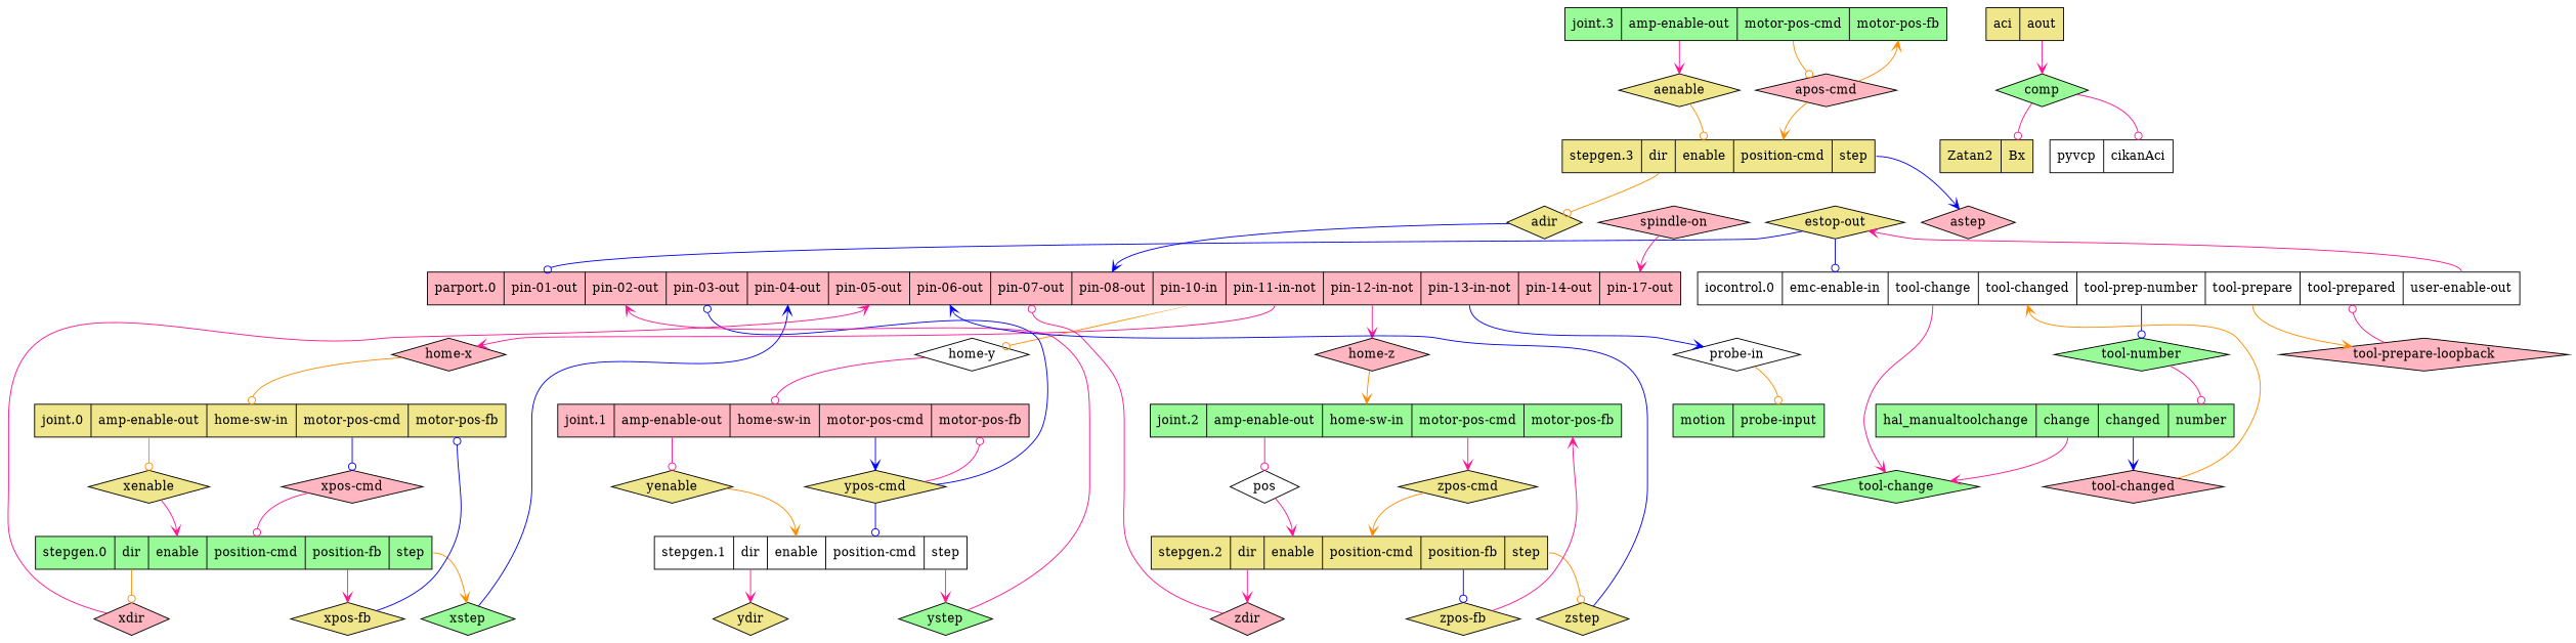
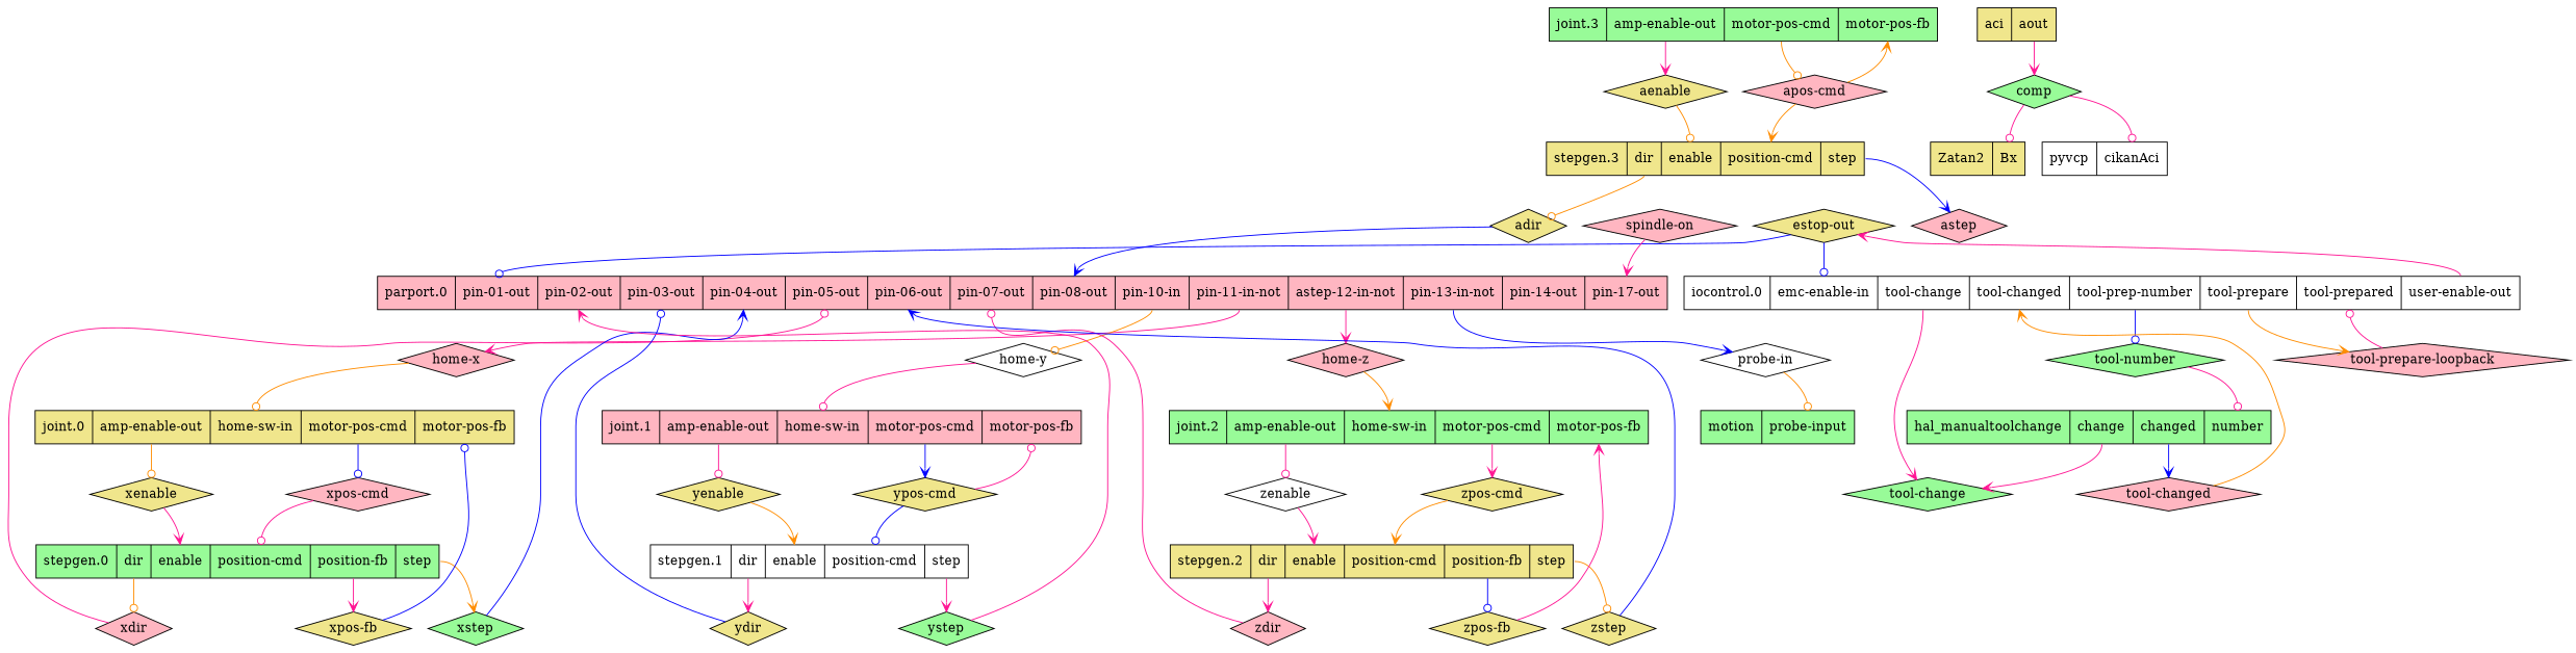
  digraph {
    node [fillcolor=khaki shape=diamond style=filled]
    edge [arrowhead=vee color=deeppink dir=forward weight=1]
    n1 [label=adir]
-   n2 [fillcolor=lightpink label="<parport_0>parport.0|<pin_01_out>pin-01-out|<pin_02_out>pin-02-out|<pin_03_out>pin-03-out|<pin_04_out>pin-04-out|<pin_05_out>pin-05-out|<pin_06_out>pin-06-out|<pin_07_out>pin-07-out|<pin_08_out>pin-08-out|<pin_10_in>pin-10-in|<pin_11_in_not>pin-11-in-not|<pin_12_in_not>pin-12-in-not|<pin_13_in_not>pin-13-in-not|<pin_14_out>pin-14-out|<pin_17_out>pin-17-out" shape=record]
+   n2 [fillcolor=lightpink label="<parport_0>parport.0|<pin_01_out>pin-01-out|<pin_02_out>pin-02-out|<pin_03_out>pin-03-out|<pin_04_out>pin-04-out|<pin_05_out>pin-05-out|<pin_06_out>pin-06-out|<pin_07_out>pin-07-out|<pin_08_out>pin-08-out|<pin_10_in>pin-10-in|<pin_11_in_not>pin-11-in-not|<pin_12_in_not>astep-12-in-not|<pin_13_in_not>pin-13-in-not|<pin_14_out>pin-14-out|<pin_17_out>pin-17-out" shape=record]
    n3 [fillcolor=lightpink label="home-x"]
    n4 [fillcolor=white label="home-y"]
    n5 [fillcolor=lightpink label="home-z"]
    n6 [fillcolor=white label="probe-in"]
    n7 [label=aenable]
    n8 [label="<stepgen_3>stepgen.3|<dir>dir|<enable>enable|<position_cmd>position-cmd|<step>step" shape=record]
    n9 [fillcolor=lightpink label=astep]
    n10 [fillcolor=lightpink label="apos-cmd"]
    n11 [fillcolor=palegreen label="<joint_3>joint.3|<amp_enable_out>amp-enable-out|<motor_pos_cmd>motor-pos-cmd|<motor_pos_fb>motor-pos-fb" shape=record]
    n12 [fillcolor=palegreen label=comp]
    n13 [label="<Zatan2>Zatan2|<Bx>Bx" shape=record]
    n14 [fillcolor=white label="<pyvcp>pyvcp|<cikanAci>cikanAci" shape=record]
    n15 [label="estop-out"]
    n16 [fillcolor=white label="<iocontrol_0>iocontrol.0|<emc_enable_in>emc-enable-in|<tool_change>tool-change|<tool_changed>tool-changed|<tool_prep_number>tool-prep-number|<tool_prepare>tool-prepare|<tool_prepared>tool-prepared|<user_enable_out>user-enable-out" shape=record]
    n17 [fillcolor=palegreen label="tool-change"]
    n18 [fillcolor=palegreen label="tool-number"]
    n19 [fillcolor=lightpink label="tool-prepare-loopback"]
    n20 [label="<joint_0>joint.0|<amp_enable_out>amp-enable-out|<home_sw_in>home-sw-in|<motor_pos_cmd>motor-pos-cmd|<motor_pos_fb>motor-pos-fb" shape=record]
    n21 [label=xenable]
    n22 [fillcolor=lightpink label="xpos-cmd"]
    n23 [fillcolor=lightpink label="<joint_1>joint.1|<amp_enable_out>amp-enable-out|<home_sw_in>home-sw-in|<motor_pos_cmd>motor-pos-cmd|<motor_pos_fb>motor-pos-fb" shape=record]
    n24 [label=yenable]
    n25 [label="ypos-cmd"]
    n26 [fillcolor=palegreen label="<joint_2>joint.2|<amp_enable_out>amp-enable-out|<home_sw_in>home-sw-in|<motor_pos_cmd>motor-pos-cmd|<motor_pos_fb>motor-pos-fb" shape=record]
-   n27 [fillcolor=white label=pos]
+   n27 [fillcolor=white label=zenable]
    n28 [label="zpos-cmd"]
    n29 [fillcolor=palegreen label="<motion>motion|<probe_input>probe-input" shape=record]
    n30 [fillcolor=lightpink label="spindle-on"]
    n31 [fillcolor=lightpink label="tool-changed"]
    n32 [fillcolor=palegreen label="<hal_manualtoolchange>hal_manualtoolchange|<change>change|<changed>changed|<number>number" shape=record]
    n33 [fillcolor=lightpink label=xdir]
    n34 [fillcolor=palegreen label="<stepgen_0>stepgen.0|<dir>dir|<enable>enable|<position_cmd>position-cmd|<position_fb>position-fb|<step>step" shape=record]
    n35 [label="xpos-fb"]
    n36 [fillcolor=palegreen label=xstep]
    n37 [label=ydir]
    n38 [fillcolor=white label="<stepgen_1>stepgen.1|<dir>dir|<enable>enable|<position_cmd>position-cmd|<step>step" shape=record]
    n39 [fillcolor=palegreen label=ystep]
    n40 [fillcolor=lightpink label=zdir]
    n41 [label="<stepgen_2>stepgen.2|<dir>dir|<enable>enable|<position_cmd>position-cmd|<position_fb>position-fb|<step>step" shape=record]
    n42 [label="zpos-fb"]
    n43 [label=zstep]
    n44 [label="<aci>aci|<aout>aout" shape=record]
    n1 -> n2 [color=blue headport=pin_08_out]
    n2 -> n3 [tailport=pin_11_in_not weight=3]
    n2 -> n4 [arrowhead=odot color=darkorange tailport=pin_10_in weight=3]
    n2 -> n5 [tailport=pin_12_in_not weight=3]
    n2 -> n6 [color=blue tailport=pin_13_in_not weight=3]
    n3 -> n20 [arrowhead=odot color=darkorange headport=home_sw_in]
    n4 -> n23 [arrowhead=odot headport=home_sw_in]
    n5 -> n26 [color=darkorange headport=home_sw_in]
    n6 -> n29 [arrowhead=odot color=darkorange headport=probe_input]
    n7 -> n8 [arrowhead=odot color=darkorange headport=enable]
    n8 -> n1 [arrowhead=odot color=darkorange tailport=dir weight=3]
    n8 -> n9 [color=blue tailport=step weight=3]
    n10 -> n8 [color=darkorange headport=position_cmd]
    n10 -> n11 [color=darkorange headport=motor_pos_fb]
    n11 -> n7 [tailport=amp_enable_out weight=3]
    n11 -> n10 [arrowhead=odot color=darkorange tailport=motor_pos_cmd weight=3]
    n12 -> n13 [arrowhead=odot headport=Bx]
    n12 -> n14 [arrowhead=odot headport=cikanAci]
    n15 -> n2 [arrowhead=odot color=blue headport=pin_01_out]
    n15 -> n16 [arrowhead=odot color=blue headport=emc_enable_in]
    n16 -> n15 [tailport=user_enable_out weight=3]
    n16 -> n17 [tailport=tool_change weight=3]
    n16 -> n18 [arrowhead=odot color=blue tailport=tool_prep_number weight=3]
    n16 -> n19 [color=darkorange tailport=tool_prepare weight=3]
    n18 -> n32 [arrowhead=odot headport=number]
    n19 -> n16 [arrowhead=odot headport=tool_prepared]
    n20 -> n21 [arrowhead=odot color=darkorange tailport=amp_enable_out weight=3]
    n20 -> n22 [arrowhead=odot color=blue tailport=motor_pos_cmd weight=3]
    n21 -> n34 [headport=enable]
    n22 -> n34 [arrowhead=odot headport=position_cmd]
    n23 -> n24 [arrowhead=odot tailport=amp_enable_out weight=3]
    n23 -> n25 [color=blue tailport=motor_pos_cmd weight=3]
    n24 -> n38 [color=darkorange headport=enable]
    n25 -> n23 [arrowhead=odot headport=motor_pos_fb]
    n25 -> n38 [arrowhead=odot color=blue headport=position_cmd]
    n26 -> n27 [arrowhead=odot tailport=amp_enable_out weight=3]
    n26 -> n28 [tailport=motor_pos_cmd weight=3]
    n27 -> n41 [headport=enable]
    n28 -> n41 [color=darkorange headport=position_cmd]
    n30 -> n2 [headport=pin_17_out]
    n31 -> n16 [color=darkorange headport=tool_changed]
    n32 -> n17 [tailport=change weight=3]
    n32 -> n31 [color=blue tailport=changed weight=3]
-   n33 -> n2 [headport=pin_05_out]
+   n33 -> n2 [arrowhead=odot headport=pin_05_out]
    n34 -> n33 [arrowhead=odot color=darkorange tailport=dir weight=3]
    n34 -> n35 [tailport=position_fb weight=3]
    n34 -> n36 [color=darkorange tailport=step weight=3]
    n35 -> n20 [arrowhead=odot color=blue headport=motor_pos_fb]
    n36 -> n2 [color=blue headport=pin_04_out]
-   n25 -> n2 [arrowhead=odot color=blue headport=pin_03_out]
+   n37 -> n2 [arrowhead=odot color=blue headport=pin_03_out]
    n38 -> n37 [tailport=dir weight=3]
    n38 -> n39 [tailport=step weight=3]
    n39 -> n2 [headport=pin_02_out]
    n40 -> n2 [arrowhead=odot headport=pin_07_out]
    n41 -> n40 [tailport=dir weight=3]
    n41 -> n42 [arrowhead=odot color=blue tailport=position_fb weight=3]
    n41 -> n43 [arrowhead=odot color=darkorange tailport=step weight=3]
    n42 -> n26 [headport=motor_pos_fb]
    n43 -> n2 [color=blue headport=pin_06_out]
    n44 -> n12 [tailport=aout weight=3]
  }
